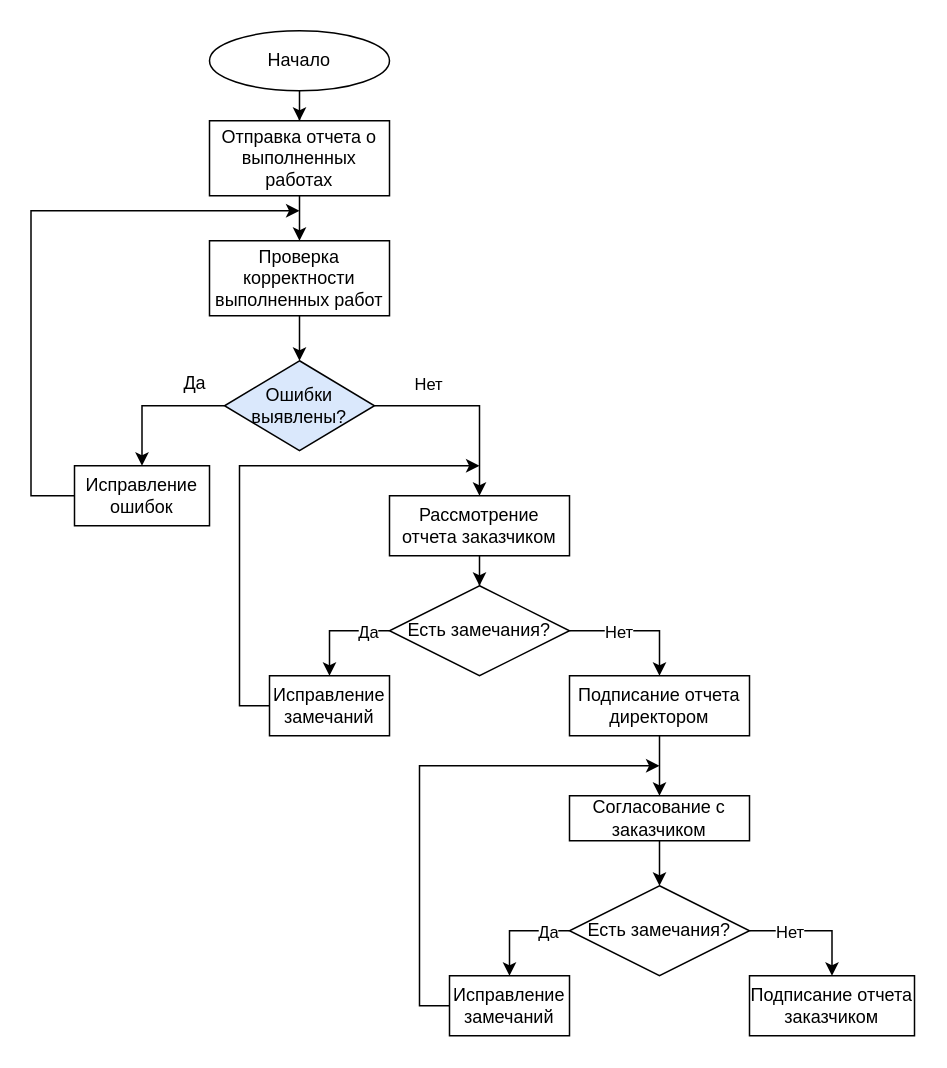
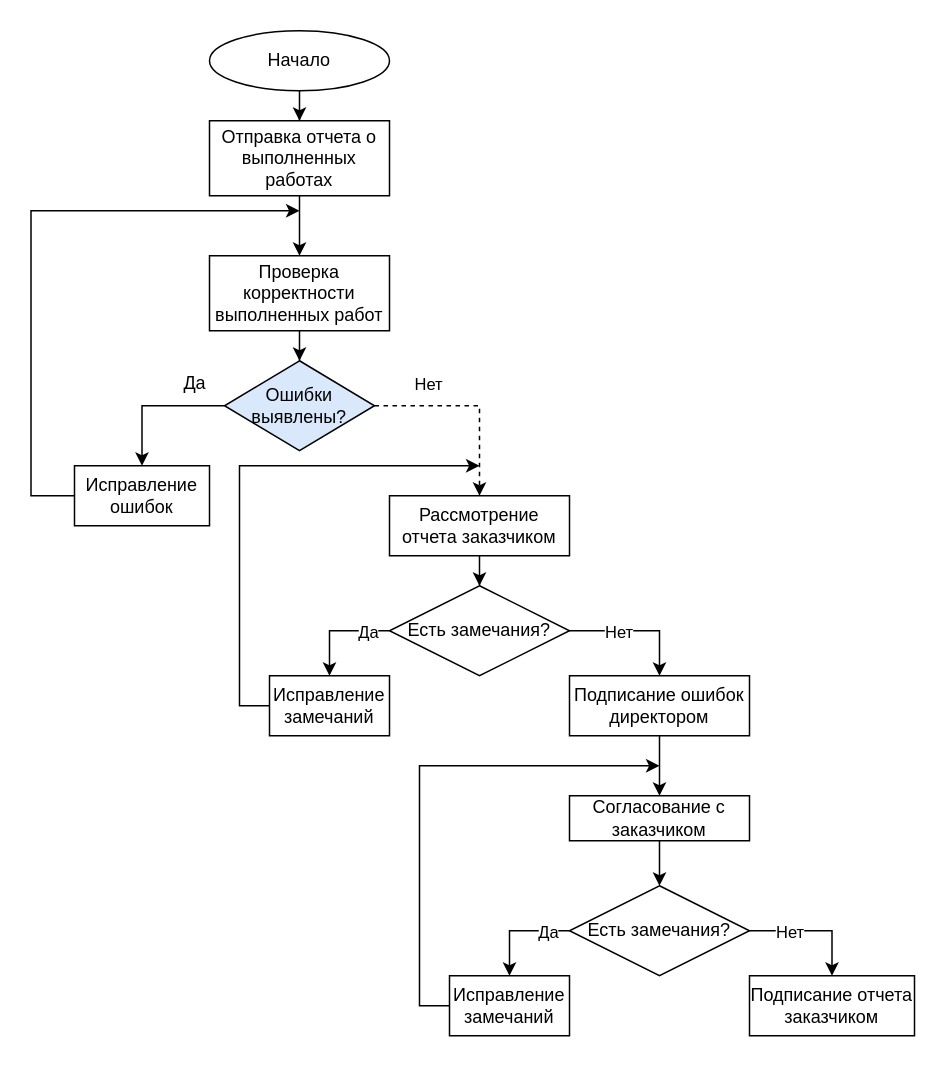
  <mxCell id="0" />
  <mxCell id="1" parent="0" />
  <mxCell id="2" style="edgeStyle=orthogonalEdgeStyle;rounded=0;orthogonalLoop=1;jettySize=auto;html=1;entryX=0.5;entryY=0;entryDx=0;entryDy=0;" edge="1" parent="1" source="3" target="5"><mxGeometry relative="1" as="geometry" /></mxCell>
  <mxCell id="3" value="Начало" style="ellipse;whiteSpace=wrap;html=1;" vertex="1" parent="1"><mxGeometry x="139" y="20" width="120" height="40" as="geometry" /></mxCell>
  <mxCell id="4" style="edgeStyle=orthogonalEdgeStyle;rounded=0;orthogonalLoop=1;jettySize=auto;html=1;entryX=0.5;entryY=0;entryDx=0;entryDy=0;" edge="1" parent="1" source="5" target="7"><mxGeometry relative="1" as="geometry" /></mxCell>
  <mxCell id="5" value="Отправка отчета о выполненных работах" style="rounded=0;whiteSpace=wrap;html=1;" vertex="1" parent="1"><mxGeometry x="139" y="80" width="120" height="50" as="geometry" /></mxCell>
  <mxCell id="6" style="edgeStyle=orthogonalEdgeStyle;rounded=0;orthogonalLoop=1;jettySize=auto;html=1;entryX=0.5;entryY=0;entryDx=0;entryDy=0;" edge="1" parent="1" source="7" target="11"><mxGeometry relative="1" as="geometry" /></mxCell>
- <mxCell id="7" value="Проверка корректности выполненных работ" style="rounded=0;whiteSpace=wrap;html=1;" vertex="1" parent="1"><mxGeometry x="139" y="160" width="120" height="50" as="geometry" /></mxCell>
+ <mxCell id="7" value="Проверка корректности выполненных работ" style="rounded=0;whiteSpace=wrap;html=1;" vertex="1" parent="1"><mxGeometry x="139" y="170" width="120" height="50" as="geometry" /></mxCell>
  <mxCell id="8" style="edgeStyle=orthogonalEdgeStyle;rounded=0;orthogonalLoop=1;jettySize=auto;html=1;entryX=0.5;entryY=0;entryDx=0;entryDy=0;" edge="1" parent="1" source="11" target="13"><mxGeometry relative="1" as="geometry" /></mxCell>
- <mxCell id="9" style="edgeStyle=orthogonalEdgeStyle;rounded=0;orthogonalLoop=1;jettySize=auto;html=1;entryX=0.5;entryY=0;entryDx=0;entryDy=0;" edge="1" parent="1" source="11" target="16"><mxGeometry relative="1" as="geometry" /></mxCell>
+ <mxCell id="9" style="edgeStyle=orthogonalEdgeStyle;rounded=0;orthogonalLoop=1;jettySize=auto;html=1;entryX=0.5;entryY=0;entryDx=0;entryDy=0;dashed=1;" edge="1" parent="1" source="11" target="16"><mxGeometry relative="1" as="geometry" /></mxCell>
  <mxCell id="10" value="Нет" style="edgeLabel;html=1;align=center;verticalAlign=middle;resizable=0;points=[];" vertex="1" connectable="0" parent="9"><mxGeometry x="-0.425" y="-3" relative="1" as="geometry"><mxPoint x="-2" y="-18" as="offset" /></mxGeometry></mxCell>
  <mxCell id="11" value="Ошибки выявлены?" style="rhombus;whiteSpace=wrap;html=1;fillColor=#dae8fc;" vertex="1" parent="1"><mxGeometry x="149" y="240" width="100" height="60" as="geometry" /></mxCell>
  <mxCell id="12" style="edgeStyle=orthogonalEdgeStyle;rounded=0;orthogonalLoop=1;jettySize=auto;html=1;" edge="1" parent="1" source="13"><mxGeometry relative="1" as="geometry"><mxPoint x="199" y="140" as="targetPoint" /><Array as="points"><mxPoint x="20" y="330" /><mxPoint x="20" y="140" /><mxPoint x="199" y="140" /></Array></mxGeometry></mxCell>
  <mxCell id="13" value="Исправление ошибок" style="rounded=0;whiteSpace=wrap;html=1;" vertex="1" parent="1"><mxGeometry x="49" y="310" width="90" height="40" as="geometry" /></mxCell>
  <mxCell id="14" value="Да" style="text;html=1;align=center;verticalAlign=middle;resizable=0;points=[];autosize=1;strokeColor=none;fillColor=none;" vertex="1" parent="1"><mxGeometry x="109" y="240" width="40" height="30" as="geometry" /></mxCell>
  <mxCell id="15" style="edgeStyle=orthogonalEdgeStyle;rounded=0;orthogonalLoop=1;jettySize=auto;html=1;" edge="1" parent="1" source="16" target="21"><mxGeometry relative="1" as="geometry" /></mxCell>
  <mxCell id="16" value="Рассмотрение отчета заказчиком" style="rounded=0;whiteSpace=wrap;html=1;" vertex="1" parent="1"><mxGeometry x="259" y="330" width="120" height="40" as="geometry" /></mxCell>
  <mxCell id="17" style="edgeStyle=orthogonalEdgeStyle;rounded=0;orthogonalLoop=1;jettySize=auto;html=1;entryX=0.5;entryY=0;entryDx=0;entryDy=0;" edge="1" parent="1" source="21" target="23"><mxGeometry relative="1" as="geometry"><Array as="points"><mxPoint x="219" y="420" /></Array></mxGeometry></mxCell>
  <mxCell id="18" value="Да" style="edgeLabel;html=1;align=center;verticalAlign=middle;resizable=0;points=[];" vertex="1" connectable="0" parent="17"><mxGeometry x="-0.56" relative="1" as="geometry"><mxPoint as="offset" /></mxGeometry></mxCell>
  <mxCell id="19" style="edgeStyle=orthogonalEdgeStyle;rounded=0;orthogonalLoop=1;jettySize=auto;html=1;entryX=0.5;entryY=0;entryDx=0;entryDy=0;" edge="1" parent="1" source="21" target="25"><mxGeometry relative="1" as="geometry"><Array as="points"><mxPoint x="439" y="420" /></Array></mxGeometry></mxCell>
  <mxCell id="20" value="Нет" style="edgeLabel;html=1;align=center;verticalAlign=middle;resizable=0;points=[];" vertex="1" connectable="0" parent="19"><mxGeometry x="-0.298" relative="1" as="geometry"><mxPoint as="offset" /></mxGeometry></mxCell>
  <mxCell id="21" value="Есть замечания?" style="rhombus;whiteSpace=wrap;html=1;" vertex="1" parent="1"><mxGeometry x="259" y="390" width="120" height="60" as="geometry" /></mxCell>
  <mxCell id="22" style="edgeStyle=orthogonalEdgeStyle;rounded=0;orthogonalLoop=1;jettySize=auto;html=1;" edge="1" parent="1" source="23"><mxGeometry relative="1" as="geometry"><mxPoint x="319" y="310" as="targetPoint" /><Array as="points"><mxPoint x="159" y="470" /><mxPoint x="159" y="310" /></Array></mxGeometry></mxCell>
  <mxCell id="23" value="Исправление замечаний" style="rounded=0;whiteSpace=wrap;html=1;" vertex="1" parent="1"><mxGeometry x="179" y="450" width="80" height="40" as="geometry" /></mxCell>
  <mxCell id="24" style="edgeStyle=orthogonalEdgeStyle;rounded=0;orthogonalLoop=1;jettySize=auto;html=1;entryX=0.5;entryY=0;entryDx=0;entryDy=0;" edge="1" parent="1" source="25" target="27"><mxGeometry relative="1" as="geometry" /></mxCell>
- <mxCell id="25" value="Подписание отчета директором" style="rounded=0;whiteSpace=wrap;html=1;" vertex="1" parent="1"><mxGeometry x="379" y="450" width="120" height="40" as="geometry" /></mxCell>
+ <mxCell id="25" value="Подписание ошибок директором" style="rounded=0;whiteSpace=wrap;html=1;" vertex="1" parent="1"><mxGeometry x="379" y="450" width="120" height="40" as="geometry" /></mxCell>
  <mxCell id="26" style="edgeStyle=orthogonalEdgeStyle;rounded=0;orthogonalLoop=1;jettySize=auto;html=1;entryX=0.5;entryY=0;entryDx=0;entryDy=0;" edge="1" parent="1" source="27" target="32"><mxGeometry relative="1" as="geometry" /></mxCell>
  <mxCell id="27" value="Согласование с заказчиком" style="rounded=0;whiteSpace=wrap;html=1;" vertex="1" parent="1"><mxGeometry x="379" y="530" width="120" height="30" as="geometry" /></mxCell>
  <mxCell id="28" style="edgeStyle=orthogonalEdgeStyle;rounded=0;orthogonalLoop=1;jettySize=auto;html=1;entryX=0.5;entryY=0;entryDx=0;entryDy=0;" edge="1" parent="1" source="32" target="34"><mxGeometry relative="1" as="geometry"><Array as="points"><mxPoint x="339" y="620" /></Array></mxGeometry></mxCell>
  <mxCell id="29" value="Да" style="edgeLabel;html=1;align=center;verticalAlign=middle;resizable=0;points=[];" vertex="1" connectable="0" parent="28"><mxGeometry x="-0.56" relative="1" as="geometry"><mxPoint as="offset" /></mxGeometry></mxCell>
  <mxCell id="30" style="edgeStyle=orthogonalEdgeStyle;rounded=0;orthogonalLoop=1;jettySize=auto;html=1;entryX=0.5;entryY=0;entryDx=0;entryDy=0;" edge="1" parent="1" source="32" target="35"><mxGeometry relative="1" as="geometry"><Array as="points"><mxPoint x="554" y="620" /></Array></mxGeometry></mxCell>
  <mxCell id="31" value="Нет" style="edgeLabel;html=1;align=center;verticalAlign=middle;resizable=0;points=[];" vertex="1" connectable="0" parent="30"><mxGeometry x="-0.379" relative="1" as="geometry"><mxPoint as="offset" /></mxGeometry></mxCell>
  <mxCell id="32" value="Есть замечания?" style="rhombus;whiteSpace=wrap;html=1;" vertex="1" parent="1"><mxGeometry x="379" y="590" width="120" height="60" as="geometry" /></mxCell>
  <mxCell id="33" style="edgeStyle=orthogonalEdgeStyle;rounded=0;orthogonalLoop=1;jettySize=auto;html=1;" edge="1" parent="1" source="34"><mxGeometry relative="1" as="geometry"><mxPoint x="439" y="510" as="targetPoint" /><Array as="points"><mxPoint x="279" y="670" /><mxPoint x="279" y="510" /></Array></mxGeometry></mxCell>
  <mxCell id="34" value="Исправление замечаний" style="rounded=0;whiteSpace=wrap;html=1;" vertex="1" parent="1"><mxGeometry x="299" y="650" width="80" height="40" as="geometry" /></mxCell>
  <mxCell id="35" value="Подписание отчета заказчиком" style="rounded=0;whiteSpace=wrap;html=1;" vertex="1" parent="1"><mxGeometry x="499" y="650" width="110" height="40" as="geometry" /></mxCell>
